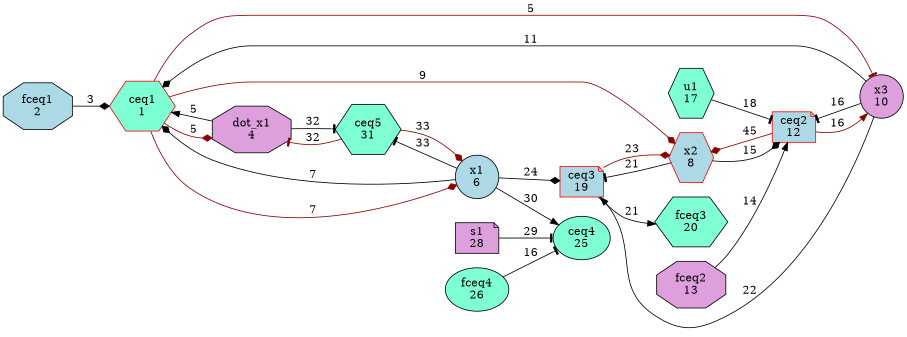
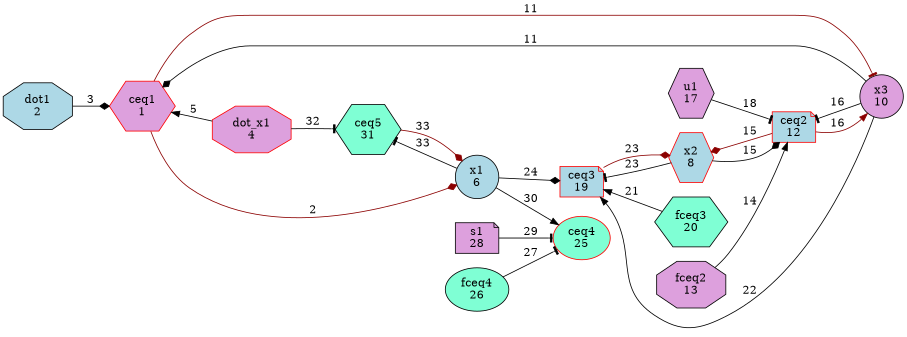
  digraph {
    fontname="DejaVu Serif"
    rankdir=LR
    node [color=black fillcolor=aquamarine fontname="DejaVu Serif" shape=hexagon style=filled]
    edge [arrowhead=diamond fontname="DejaVu Serif" penwidth=1 style=bold]
-   n1 [color=red label="ceq1\n1"]
-   n2 [fillcolor=plum label="dot_x1\n4" shape=octagon]
+   n1 [color=red fillcolor=plum label="ceq1\n1"]
+   n2 [color=red fillcolor=plum label="dot_x1\n4" shape=octagon]
    n3 [fillcolor=lightblue label="x1\n6" shape=ellipse]
    n4 [color=red fillcolor=lightblue label="x2\n8"]
    n5 [fillcolor=plum label="x3\n10" shape=ellipse]
    n6 [label="ceq5\n31"]
    n7 [color=red fillcolor=lightblue label="ceq3\n19" shape=note]
-   n8 [label="ceq4\n25" shape=ellipse]
+   n8 [color=red label="ceq4\n25" shape=ellipse]
    n9 [color=red fillcolor=lightblue label="ceq2\n12" shape=note]
-   n10 [fillcolor=lightblue label="fceq1\n2" shape=octagon]
+   n10 [fillcolor=lightblue label="dot1\n2" shape=octagon]
    n11 [fillcolor=plum label="fceq2\n13" shape=octagon]
-   n12 [label="u1\n17"]
+   n12 [fillcolor=plum label="u1\n17"]
    n13 [label="fceq3\n20"]
    n14 [label="fceq4\n26" shape=ellipse]
    n15 [fillcolor=plum label="s1\n28" shape=note]
-   n1 -> n2 [color=red4 label=5 style=solid]
-   n1 -> n3 [color=red4 label=7]
-   n1 -> n4 [color=red4 label=9 style=solid]
-   n1 -> n5 [arrowhead=tee color=red4 label=5]
+   n1 -> n3 [color=red4 label=2]
+   n1 -> n5 [arrowhead=tee color=red4 label=11]
    n2 -> n1 [arrowhead=normal label=5]
    n2 -> n6 [arrowhead=tee label=32]
-   n3 -> n1 [label=7]
    n3 -> n6 [arrowhead=tee label=33 style=solid]
    n3 -> n7 [label=24]
    n3 -> n8 [arrowhead=normal label=30]
-   n4 -> n7 [arrowhead=tee label=21 style=solid]
+   n4 -> n7 [arrowhead=tee label=23 style=solid]
    n4 -> n9 [label=15]
    n5 -> n1 [label=11]
    n5 -> n7 [arrowhead=normal label=22]
    n5 -> n9 [arrowhead=tee label=16]
-   n6 -> n2 [arrowhead=tee color=red4 label=32 style=solid]
    n6 -> n3 [color=red4 label=33 style=solid]
    n7 -> n4 [color=red4 label=23 style=solid]
-   n9 -> n4 [color=red4 label=45]
+   n9 -> n4 [color=red4 label=15]
    n9 -> n5 [arrowhead=normal color=red4 label=16 style=solid]
    n10 -> n1 [label=3 style=solid]
    n11 -> n9 [arrowhead=normal label=14 style=solid]
    n12 -> n9 [arrowhead=tee label=18]
-   n7 -> n13 [arrowhead=normal label=21 style=solid]
-   n14 -> n8 [arrowhead=tee label=16]
+   n13 -> n7 [arrowhead=normal label=21 style=solid]
+   n14 -> n8 [arrowhead=tee label=27]
    n15 -> n8 [arrowhead=tee label=29]
  }
